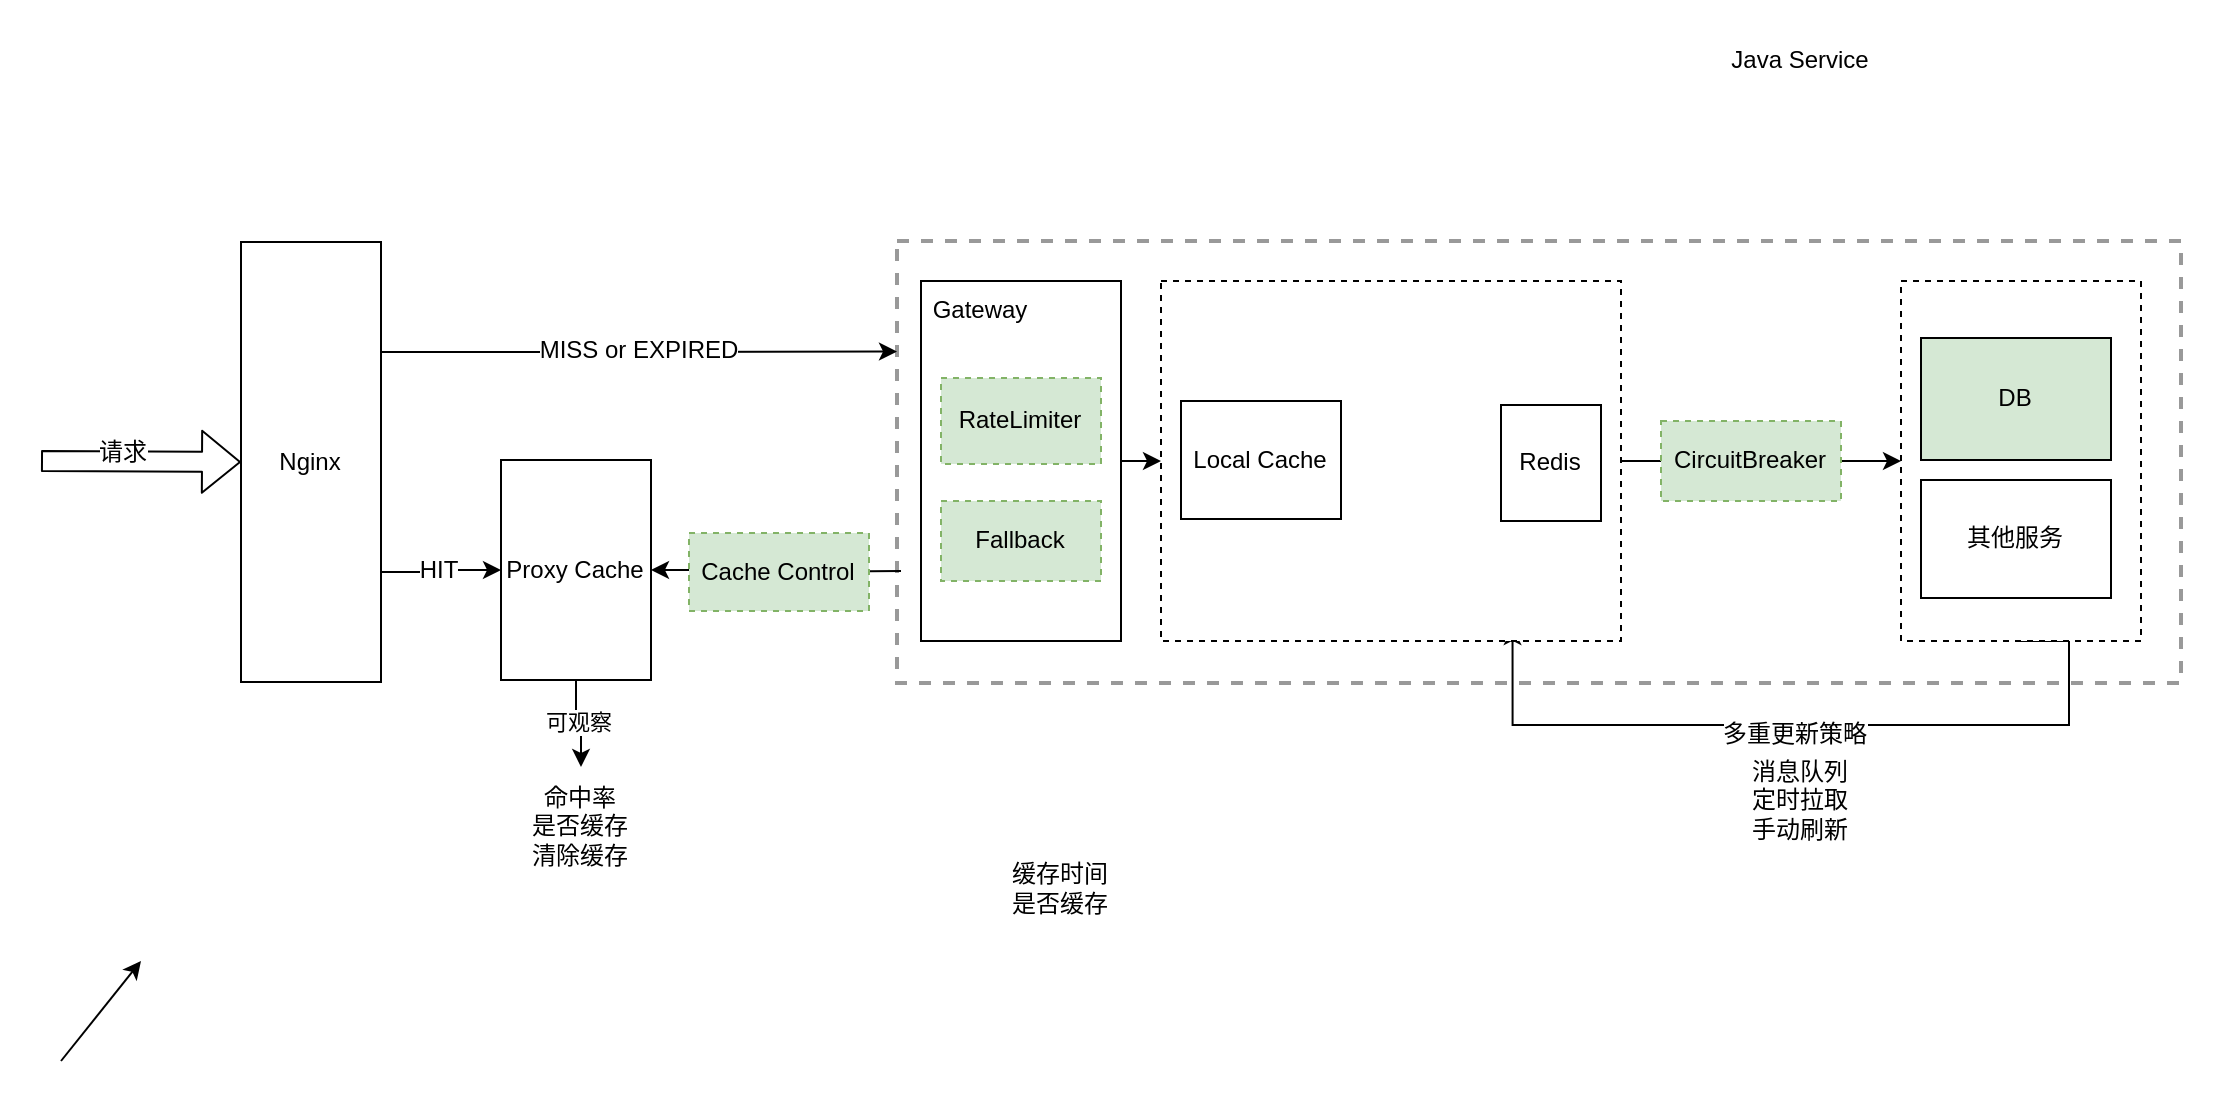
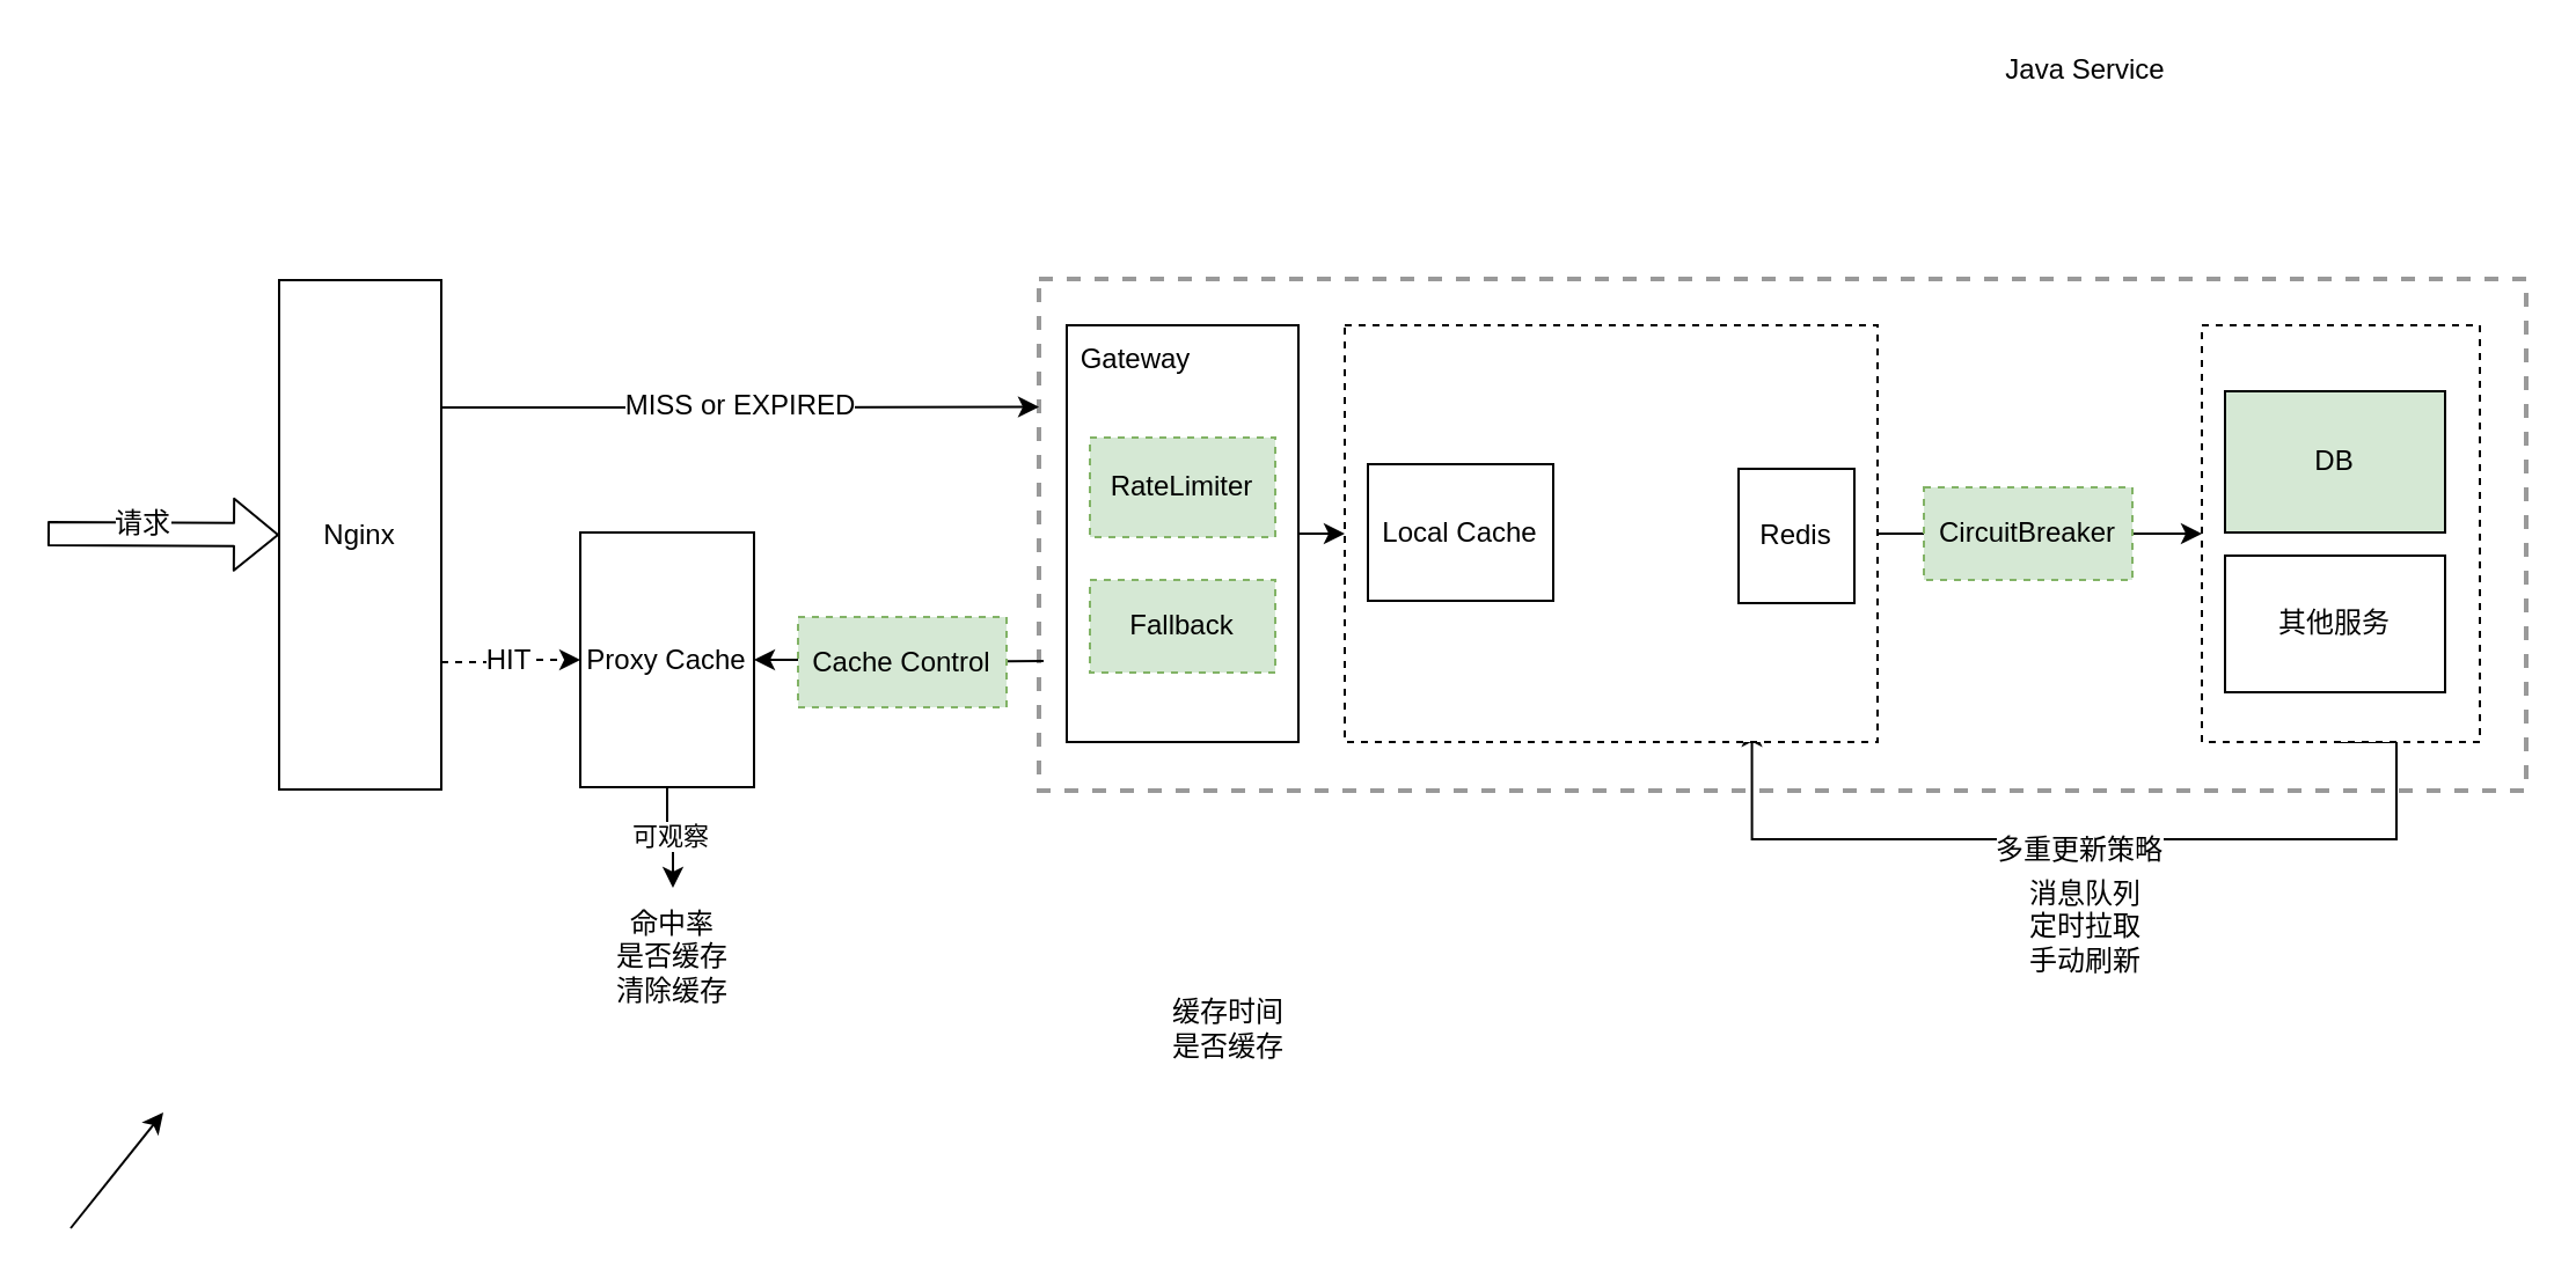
  <mxCell id="0" />
  <mxCell id="1" parent="0" />
  <mxCell id="2" value="" style="rounded=0;whiteSpace=wrap;html=1;dashed=1;opacity=40;strokeWidth=2;" parent="1" vertex="1"><mxGeometry x="448" y="120" width="642" height="221" as="geometry" /></mxCell>
  <mxCell id="3" style="edgeStyle=orthogonalEdgeStyle;rounded=0;orthogonalLoop=1;jettySize=auto;html=1;entryX=0.5;entryY=1;entryDx=0;entryDy=0;exitX=0.5;exitY=1;exitDx=0;exitDy=0;" parent="1" edge="1" source="5" treatAsSingle="0"><mxGeometry relative="1" as="geometry"><mxPoint x="1100.471" y="312.971" as="sourcePoint" /><mxPoint x="755.765" y="312.971" as="targetPoint" /><Array as="points"><mxPoint x="1034" y="362" /><mxPoint x="756" y="362" /></Array></mxGeometry></mxCell>
  <mxCell id="4" value="多重更新策略" style="text;html=1;resizable=0;points=[];align=center;verticalAlign=middle;labelBackgroundColor=#ffffff;" parent="3" vertex="1" connectable="0"><mxGeometry x="0.04" y="4" relative="1" as="geometry"><mxPoint as="offset" /></mxGeometry></mxCell>
  <mxCell id="5" value="" style="rounded=0;whiteSpace=wrap;html=1;dashed=1;strokeWidth=1;" parent="1" vertex="1"><mxGeometry x="950" y="140" width="120" height="180" as="geometry" /></mxCell>
  <mxCell id="6" value="" style="rounded=0;whiteSpace=wrap;html=1;strokeWidth=1;dashed=1;" parent="1" vertex="1"><mxGeometry x="580" y="140" width="230" height="180" as="geometry" /></mxCell>
  <mxCell id="7" style="edgeStyle=orthogonalEdgeStyle;rounded=0;orthogonalLoop=1;jettySize=auto;html=1;entryX=1;entryY=0.5;entryDx=0;entryDy=0;" parent="1" target="13" edge="1" treatAsSingle="0"><mxGeometry relative="1" as="geometry"><mxPoint x="450" y="285" as="sourcePoint" /><mxPoint x="370" y="321" as="targetPoint" /></mxGeometry></mxCell>
  <mxCell id="8" value="Local Cache" style="rounded=0;whiteSpace=wrap;html=1;" parent="1" vertex="1"><mxGeometry x="590" y="200" width="80" height="59" as="geometry" /></mxCell>
  <mxCell id="9" value="Redis&lt;br&gt;" style="rounded=0;whiteSpace=wrap;html=1;" parent="1" vertex="1"><mxGeometry x="750" y="202" width="50" height="58" as="geometry" /></mxCell>
  <mxCell id="10" value="DB&lt;br&gt;" style="rounded=0;whiteSpace=wrap;html=1;fillColor=#d5e8d4;" parent="1" vertex="1"><mxGeometry x="960" y="168.5" width="95" height="61" as="geometry" /></mxCell>
  <mxCell id="11" value="其他服务" style="rounded=0;whiteSpace=wrap;html=1;" parent="1" vertex="1"><mxGeometry x="960" y="239.5" width="95" height="59" as="geometry" /></mxCell>
  <mxCell id="12" value="可观察" style="edgeStyle=orthogonalEdgeStyle;rounded=0;orthogonalLoop=1;jettySize=auto;html=1;entryX=0.5;entryY=0;entryDx=0;entryDy=0;" parent="1" source="13" target="26" edge="1"><mxGeometry relative="1" as="geometry" /></mxCell>
  <mxCell id="13" value="Proxy Cache" style="rounded=0;whiteSpace=wrap;html=1;" parent="1" vertex="1"><mxGeometry x="250" y="229.5" width="75" height="110" as="geometry" /></mxCell>
  <mxCell id="14" value="Java Service" style="text;html=1;strokeColor=none;fillColor=none;align=center;verticalAlign=middle;whiteSpace=wrap;rounded=0;dashed=1;opacity=40;" parent="1" vertex="1"><mxGeometry x="855" y="20" width="90" height="20" as="geometry" /></mxCell>
  <mxCell id="15" value="缓存时间&lt;br&gt;是否缓存&lt;br&gt;" style="text;html=1;strokeColor=none;fillColor=none;align=center;verticalAlign=middle;whiteSpace=wrap;rounded=0;dashed=1;opacity=40;" parent="1" vertex="1"><mxGeometry x="490" y="431" width="80" height="26" as="geometry" /></mxCell>
- <mxCell id="16" style="edgeStyle=orthogonalEdgeStyle;rounded=0;orthogonalLoop=1;jettySize=auto;html=1;exitX=1;exitY=0.75;exitDx=0;exitDy=0;entryX=0;entryY=0.5;entryDx=0;entryDy=0;" parent="1" source="20" target="13" edge="1"><mxGeometry relative="1" as="geometry" /></mxCell>
+ <mxCell id="16" style="edgeStyle=orthogonalEdgeStyle;rounded=0;orthogonalLoop=1;jettySize=auto;html=1;exitX=1;exitY=0.75;exitDx=0;exitDy=0;entryX=0;entryY=0.5;entryDx=0;entryDy=0;dashed=1;" parent="1" source="20" target="13" edge="1"><mxGeometry relative="1" as="geometry" /></mxCell>
  <mxCell id="17" value="HIT" style="text;html=1;resizable=0;points=[];align=center;verticalAlign=middle;labelBackgroundColor=#ffffff;" vertex="1" connectable="0" parent="16"><mxGeometry x="-0.082" y="1" relative="1" as="geometry"><mxPoint as="offset" /></mxGeometry></mxCell>
  <mxCell id="18" style="edgeStyle=orthogonalEdgeStyle;rounded=0;orthogonalLoop=1;jettySize=auto;html=1;exitX=1;exitY=0.25;exitDx=0;exitDy=0;entryX=0;entryY=0.25;entryDx=0;entryDy=0;" edge="1" parent="1" source="20" target="2"><mxGeometry relative="1" as="geometry" /></mxCell>
  <mxCell id="19" value="MISS or EXPIRED" style="text;html=1;resizable=0;points=[];align=center;verticalAlign=middle;labelBackgroundColor=#ffffff;" vertex="1" connectable="0" parent="18"><mxGeometry x="0.319" y="1" relative="1" as="geometry"><mxPoint x="-41" as="offset" /></mxGeometry></mxCell>
  <mxCell id="20" value="Nginx" style="rounded=0;whiteSpace=wrap;html=1;" parent="1" vertex="1"><mxGeometry x="120" y="120.5" width="70" height="220" as="geometry" /></mxCell>
  <mxCell id="21" style="edgeStyle=orthogonalEdgeStyle;rounded=0;orthogonalLoop=1;jettySize=auto;html=1;exitX=1;exitY=0.5;exitDx=0;exitDy=0;entryX=0;entryY=0.5;entryDx=0;entryDy=0;" edge="1" parent="1" source="22" target="6"><mxGeometry relative="1" as="geometry" /></mxCell>
  <mxCell id="22" value="" style="rounded=0;whiteSpace=wrap;html=1;strokeWidth=1;" parent="1" vertex="1"><mxGeometry x="460" y="140" width="100" height="180" as="geometry" /></mxCell>
  <mxCell id="23" value="" style="shape=flexArrow;endArrow=classic;html=1;entryX=0;entryY=0.5;entryDx=0;entryDy=0;" parent="1" target="20" edge="1" treatAsSingle="0"><mxGeometry width="50" height="50" relative="1" as="geometry"><mxPoint x="20" y="230" as="sourcePoint" /><mxPoint x="150" y="360" as="targetPoint" /></mxGeometry></mxCell>
  <mxCell id="24" value="请求&lt;br&gt;" style="text;html=1;resizable=0;points=[];align=center;verticalAlign=middle;labelBackgroundColor=#ffffff;" parent="23" vertex="1" connectable="0"><mxGeometry x="-0.2" y="5" relative="1" as="geometry"><mxPoint as="offset" /></mxGeometry></mxCell>
  <mxCell id="25" value="消息队列&lt;br&gt;定时拉取&lt;br&gt;手动刷新&lt;br&gt;" style="text;html=1;strokeColor=none;fillColor=none;align=center;verticalAlign=middle;whiteSpace=wrap;rounded=0;dashed=1;" parent="1" vertex="1"><mxGeometry x="850" y="379.5" width="100" height="40" as="geometry" /></mxCell>
  <mxCell id="26" value="命中率&lt;br&gt;是否缓存&lt;br&gt;清除缓存&lt;br&gt;" style="text;html=1;strokeColor=none;fillColor=none;align=center;verticalAlign=middle;whiteSpace=wrap;rounded=0;dashed=1;" parent="1" vertex="1"><mxGeometry x="255" y="383" width="70" height="60" as="geometry" /></mxCell>
  <mxCell id="27" value="" style="endArrow=classic;html=1;exitX=1;exitY=0.5;exitDx=0;exitDy=0;entryX=0;entryY=0.5;entryDx=0;entryDy=0;" edge="1" parent="1" source="6" target="5"><mxGeometry width="50" height="50" relative="1" as="geometry"><mxPoint x="648" y="408" as="sourcePoint" /><mxPoint x="698" y="358" as="targetPoint" /></mxGeometry></mxCell>
  <mxCell id="28" value="&lt;span&gt;CircuitBreaker&lt;/span&gt;" style="rounded=0;whiteSpace=wrap;html=1;fillColor=#d5e8d4;strokeColor=#82b366;dashed=1;" vertex="1" parent="1"><mxGeometry x="830" y="210" width="90" height="40" as="geometry" /></mxCell>
  <mxCell id="29" value="Gateway" style="text;html=1;strokeColor=none;fillColor=none;align=center;verticalAlign=middle;whiteSpace=wrap;rounded=0;dashed=1;" vertex="1" parent="1"><mxGeometry x="460" y="140" width="60" height="30" as="geometry" /></mxCell>
  <mxCell id="30" value="&lt;span&gt;RateLimiter&lt;/span&gt;" style="rounded=0;whiteSpace=wrap;html=1;fillColor=#d5e8d4;strokeColor=#82b366;dashed=1;" vertex="1" parent="1"><mxGeometry x="470" y="188.5" width="80" height="43" as="geometry" /></mxCell>
  <mxCell id="31" value="&lt;span&gt;Fallback&lt;/span&gt;" style="rounded=0;whiteSpace=wrap;html=1;fillColor=#d5e8d4;strokeColor=#82b366;dashed=1;" vertex="1" parent="1"><mxGeometry x="470" y="250" width="80" height="40" as="geometry" /></mxCell>
  <mxCell id="32" value="" style="endArrow=classic;html=1;" edge="1" parent="1"><mxGeometry width="50" height="50" relative="1" as="geometry"><mxPoint x="30" y="530" as="sourcePoint" /><mxPoint x="70" y="480" as="targetPoint" /></mxGeometry></mxCell>
  <mxCell id="33" value="&lt;span&gt;Cache Control&lt;/span&gt;" style="rounded=0;whiteSpace=wrap;html=1;fillColor=#d5e8d4;strokeColor=#82b366;dashed=1;" vertex="1" parent="1"><mxGeometry x="344" y="266" width="90" height="39" as="geometry" /></mxCell>
